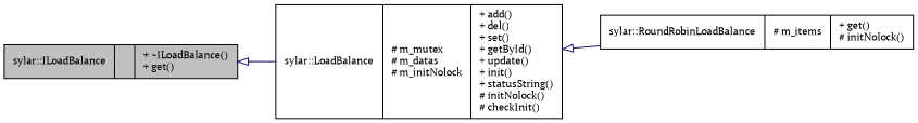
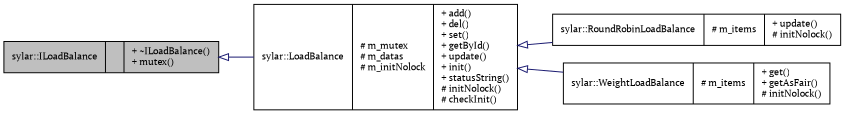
  digraph {
    fontname="PT Serif"
    rankdir=LR
    node [color=black fillcolor=white fontname="PT Serif" fontsize=10 shape=record style=filled]
    edge [arrowtail=onormal color=midnightblue dir=back fontname="PT Serif" fontsize=10 labelfontname=Helvetica labelfontsize=10 style=solid]
-   n1 [fillcolor=grey75 fontcolor=black height=0.2 label="{sylar::ILoadBalance\n||+ ~ILoadBalance()\l+ get()\l}" width=0.4]
+   n1 [fillcolor=grey75 fontcolor=black height=0.2 label="{sylar::ILoadBalance\n||+ ~ILoadBalance()\l+ mutex()\l}" width=0.4]
    n2 [height=0.2 label="{sylar::LoadBalance\n|# m_mutex\l# m_datas\l# m_initNolock\l|+ add()\l+ del()\l+ set()\l+ getById()\l+ update()\l+ init()\l+ statusString()\l# initNolock()\l# checkInit()\l}" width=0.4]
-   n3 [height=0.2 label="{sylar::RoundRobinLoadBalance\n|# m_items\l|+ get()\l# initNolock()\l}" width=0.4]
+   n3 [height=0.2 label="{sylar::RoundRobinLoadBalance\n|# m_items\l|+ update()\l# initNolock()\l}" width=0.4]
+   n4 [height=0.2 label="{sylar::WeightLoadBalance\n|# m_items\l|+ get()\l+ getAsFair()\l# initNolock()\l}" width=0.4]
    n1 -> n2
    n2 -> n3
+   n2 -> n4
  }
